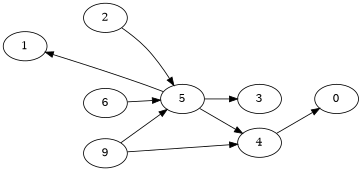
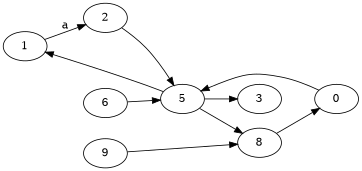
  digraph {
    rankdir=LR
    1
    2
    5
    6
-   8 [label=4]
+   8
    3
    0
    n8 [label=9]
+   1 -> 2 [label=a]
    2 -> 5 [label=" "]
    5 -> 1 [label=" "]
    5 -> 8 [label=" "]
    5 -> 3 [label=" "]
    6 -> 5 [label=" "]
    8 -> 0 [label=" "]
-   n8 -> 5 [label=" "]
+   0 -> 5 [label=" "]
    n8 -> 8 [label=" "]
  }
